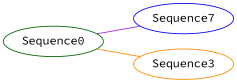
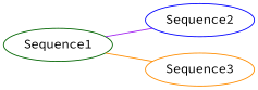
  strict graph {
    fontname="Source Code Pro"
    rankdir=LR
    node [fontname="Source Code Pro"]
    edge [fontname="Source Code Pro"]
-   Sequence2 [color=blue label=Sequence7]
+   Sequence2 [color=blue]
    Sequence3 [color=darkorange]
-   Sequence1 [color=darkgreen label=Sequence0]
+   Sequence1 [color=darkgreen]
    Sequence1 -- Sequence2 [color=purple]
    Sequence1 -- Sequence3 [color=darkorange]
  }
